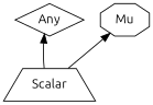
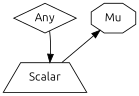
  digraph {
    fontname=Ubuntu
    rankdir=BT
    splines=polyline
    node [color="#000000" fontcolor="#000000" fontname=Ubuntu]
    edge [color="#000000" fontname=Ubuntu]
    Scalar [shape=trapezium]
    Any [shape=diamond]
    Mu [shape=octagon]
-   Scalar -> Any
+   Any -> Scalar
    Scalar -> Mu
  }
